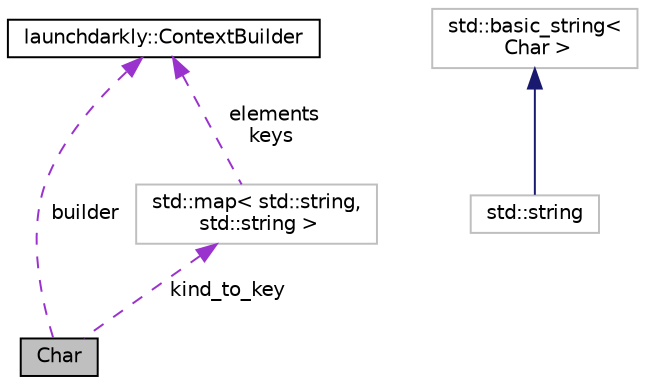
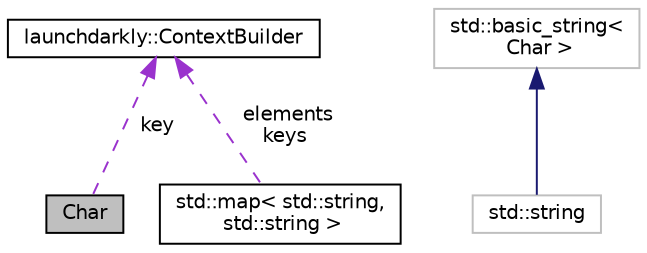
  digraph {
    node [color=grey75 fillcolor=white fontname=Helvetica fontsize=10 shape=record style=filled]
    edge [color=darkorchid3 dir=back fontname=Helvetica fontsize=10 labelfontname=Helvetica labelfontsize=10 style=dashed]
    n1 [color=black fillcolor=grey75 fontcolor=black height=0.2 label=Char width=0.4]
    n2 [color=black height=0.2 label="launchdarkly::ContextBuilder" width=0.4]
-   n3 [height=0.2 label="std::map\< std::string,\l std::string \>" width=0.4]
+   n3 [color=black height=0.2 label="std::map\< std::string,\l std::string \>" width=0.4]
    n4 [height=0.2 label="std::string" width=0.4]
    n5 [height=0.2 label="std::basic_string\<\l Char \>" width=0.4]
-   n2 -> n1 [label=" builder"]
+   n2 -> n1 [label=" key"]
    n2 -> n3 [label=" elements\nkeys"]
-   n3 -> n1 [label=" kind_to_key"]
    n5 -> n4 [color=midnightblue style=solid]
  }
